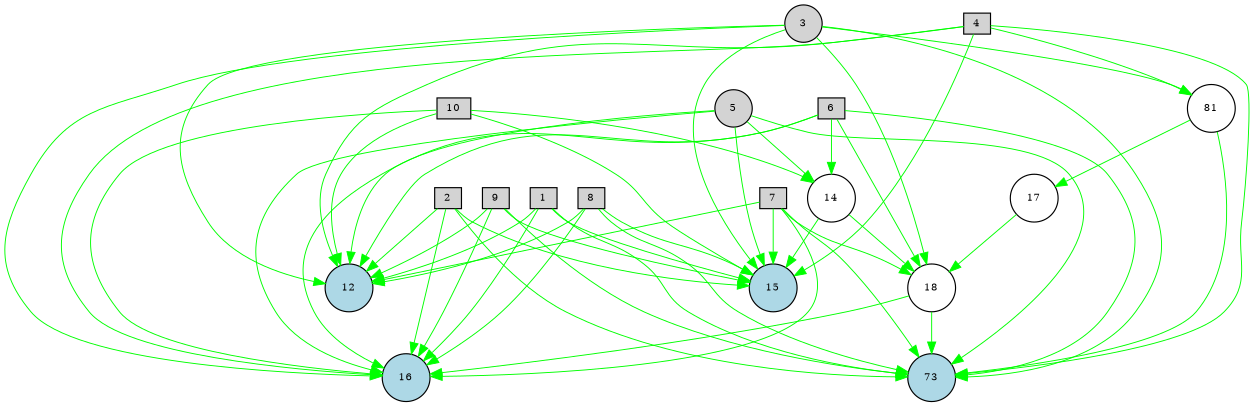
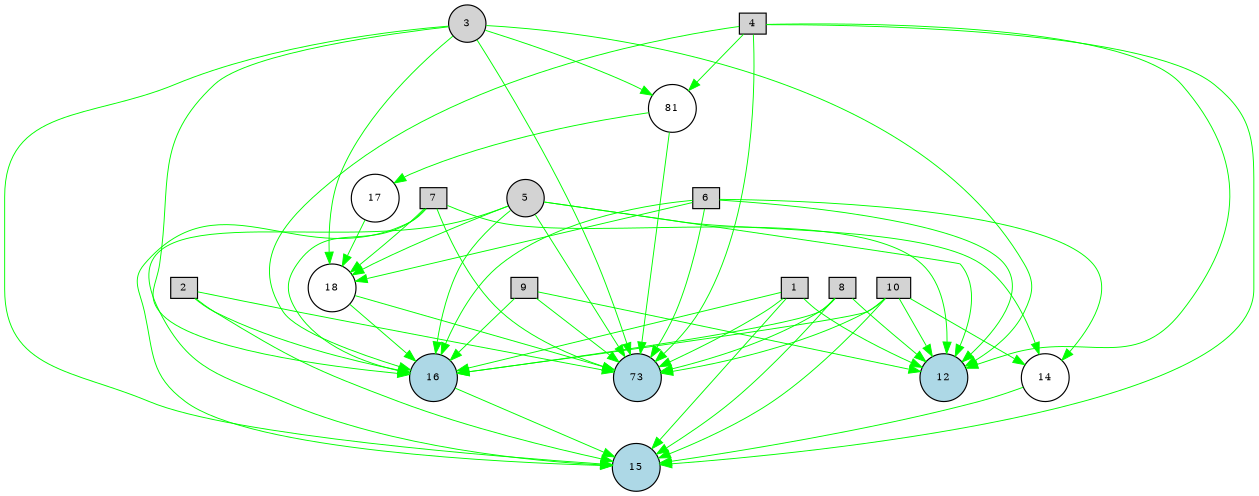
  digraph {
    node [fillcolor=lightgray fontsize=9 shape=circle style=filled]
    edge [color=green penwidth=0.8 style=solid]
    1 [height=0.2 shape=box width=0.2]
    16 [fillcolor=lightblue height=0.2 width=0.2]
    12 [fillcolor=lightblue height=0.2 width=0.2]
    n4 [fillcolor=lightblue height=0.2 label=73 width=0.2]
    15 [fillcolor=lightblue height=0.2 width=0.2]
    2 [height=0.2 shape=box width=0.2]
    3 [height=0.2 width=0.2]
    n8 [fillcolor=white height=0.2 label=81 width=0.2]
    18 [fillcolor=white height=0.2 width=0.2]
    17 [fillcolor=white height=0.2 width=0.2]
    4 [height=0.2 shape=box width=0.2]
    5 [height=0.2 width=0.2]
    14 [fillcolor=white height=0.2 width=0.2]
    6 [height=0.2 shape=box width=0.2]
    7 [height=0.2 shape=box width=0.2]
    8 [height=0.2 shape=box width=0.2]
    9 [height=0.2 shape=box width=0.2]
    10 [height=0.2 shape=box width=0.2]
    1 -> 16
    1 -> 12
    1 -> n4
    1 -> 15
    2 -> 16
-   2 -> 12
    2 -> n4
    2 -> 15
    3 -> 16
    3 -> 12
    3 -> n4
    3 -> 15
    3 -> n8
    3 -> 18
    n8 -> n4
    n8 -> 17
    18 -> 16
    18 -> n4
    17 -> 18
    4 -> 16
    4 -> 12
    4 -> n4
    4 -> 15
    4 -> n8
    5 -> 16
    5 -> 12
    5 -> n4
    5 -> 15
    5 -> 14
    14 -> 15
-   14 -> 18
+   5 -> 18
    6 -> 16
    6 -> 12
    6 -> n4
    6 -> 18
    6 -> 14
    7 -> 16
    7 -> 12
    7 -> n4
    7 -> 15
    7 -> 18
    8 -> 16
    8 -> 12
    8 -> n4
    8 -> 15
    9 -> 16
    9 -> 12
    9 -> n4
-   9 -> 15
+   16 -> 15
    10 -> 16
    10 -> 12
+   10 -> n4
    10 -> 15
    10 -> 14
  }
